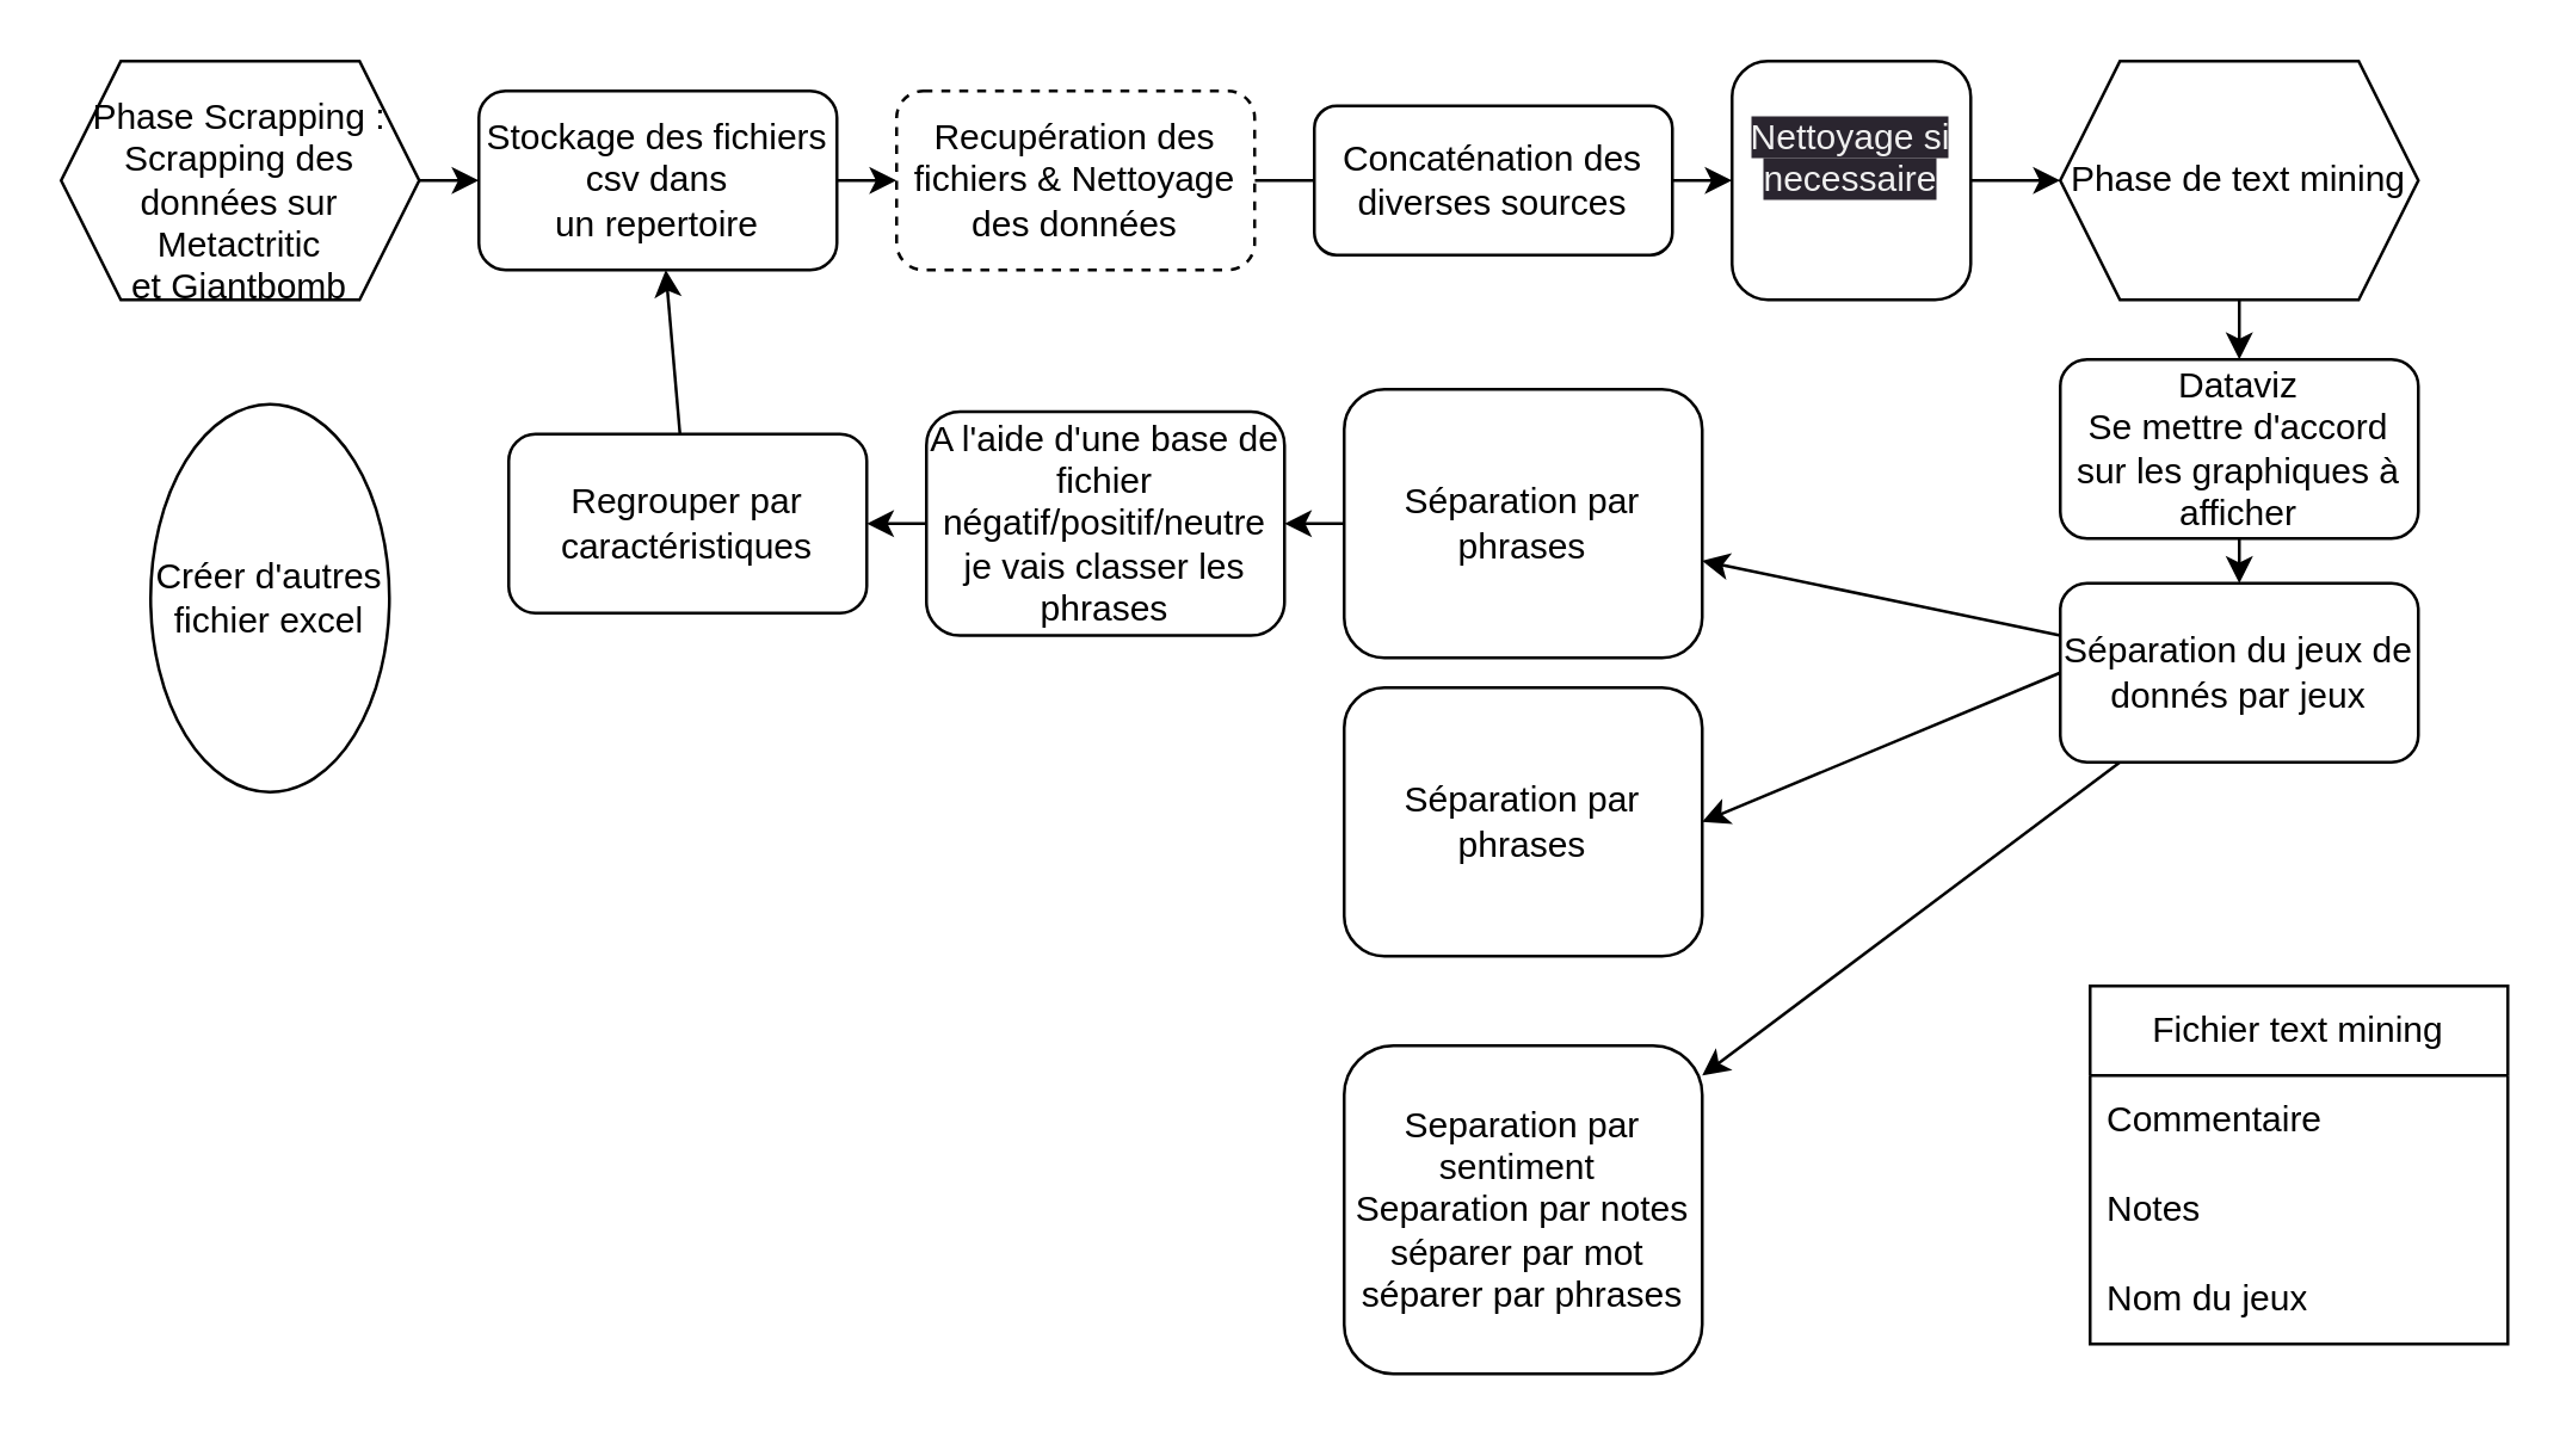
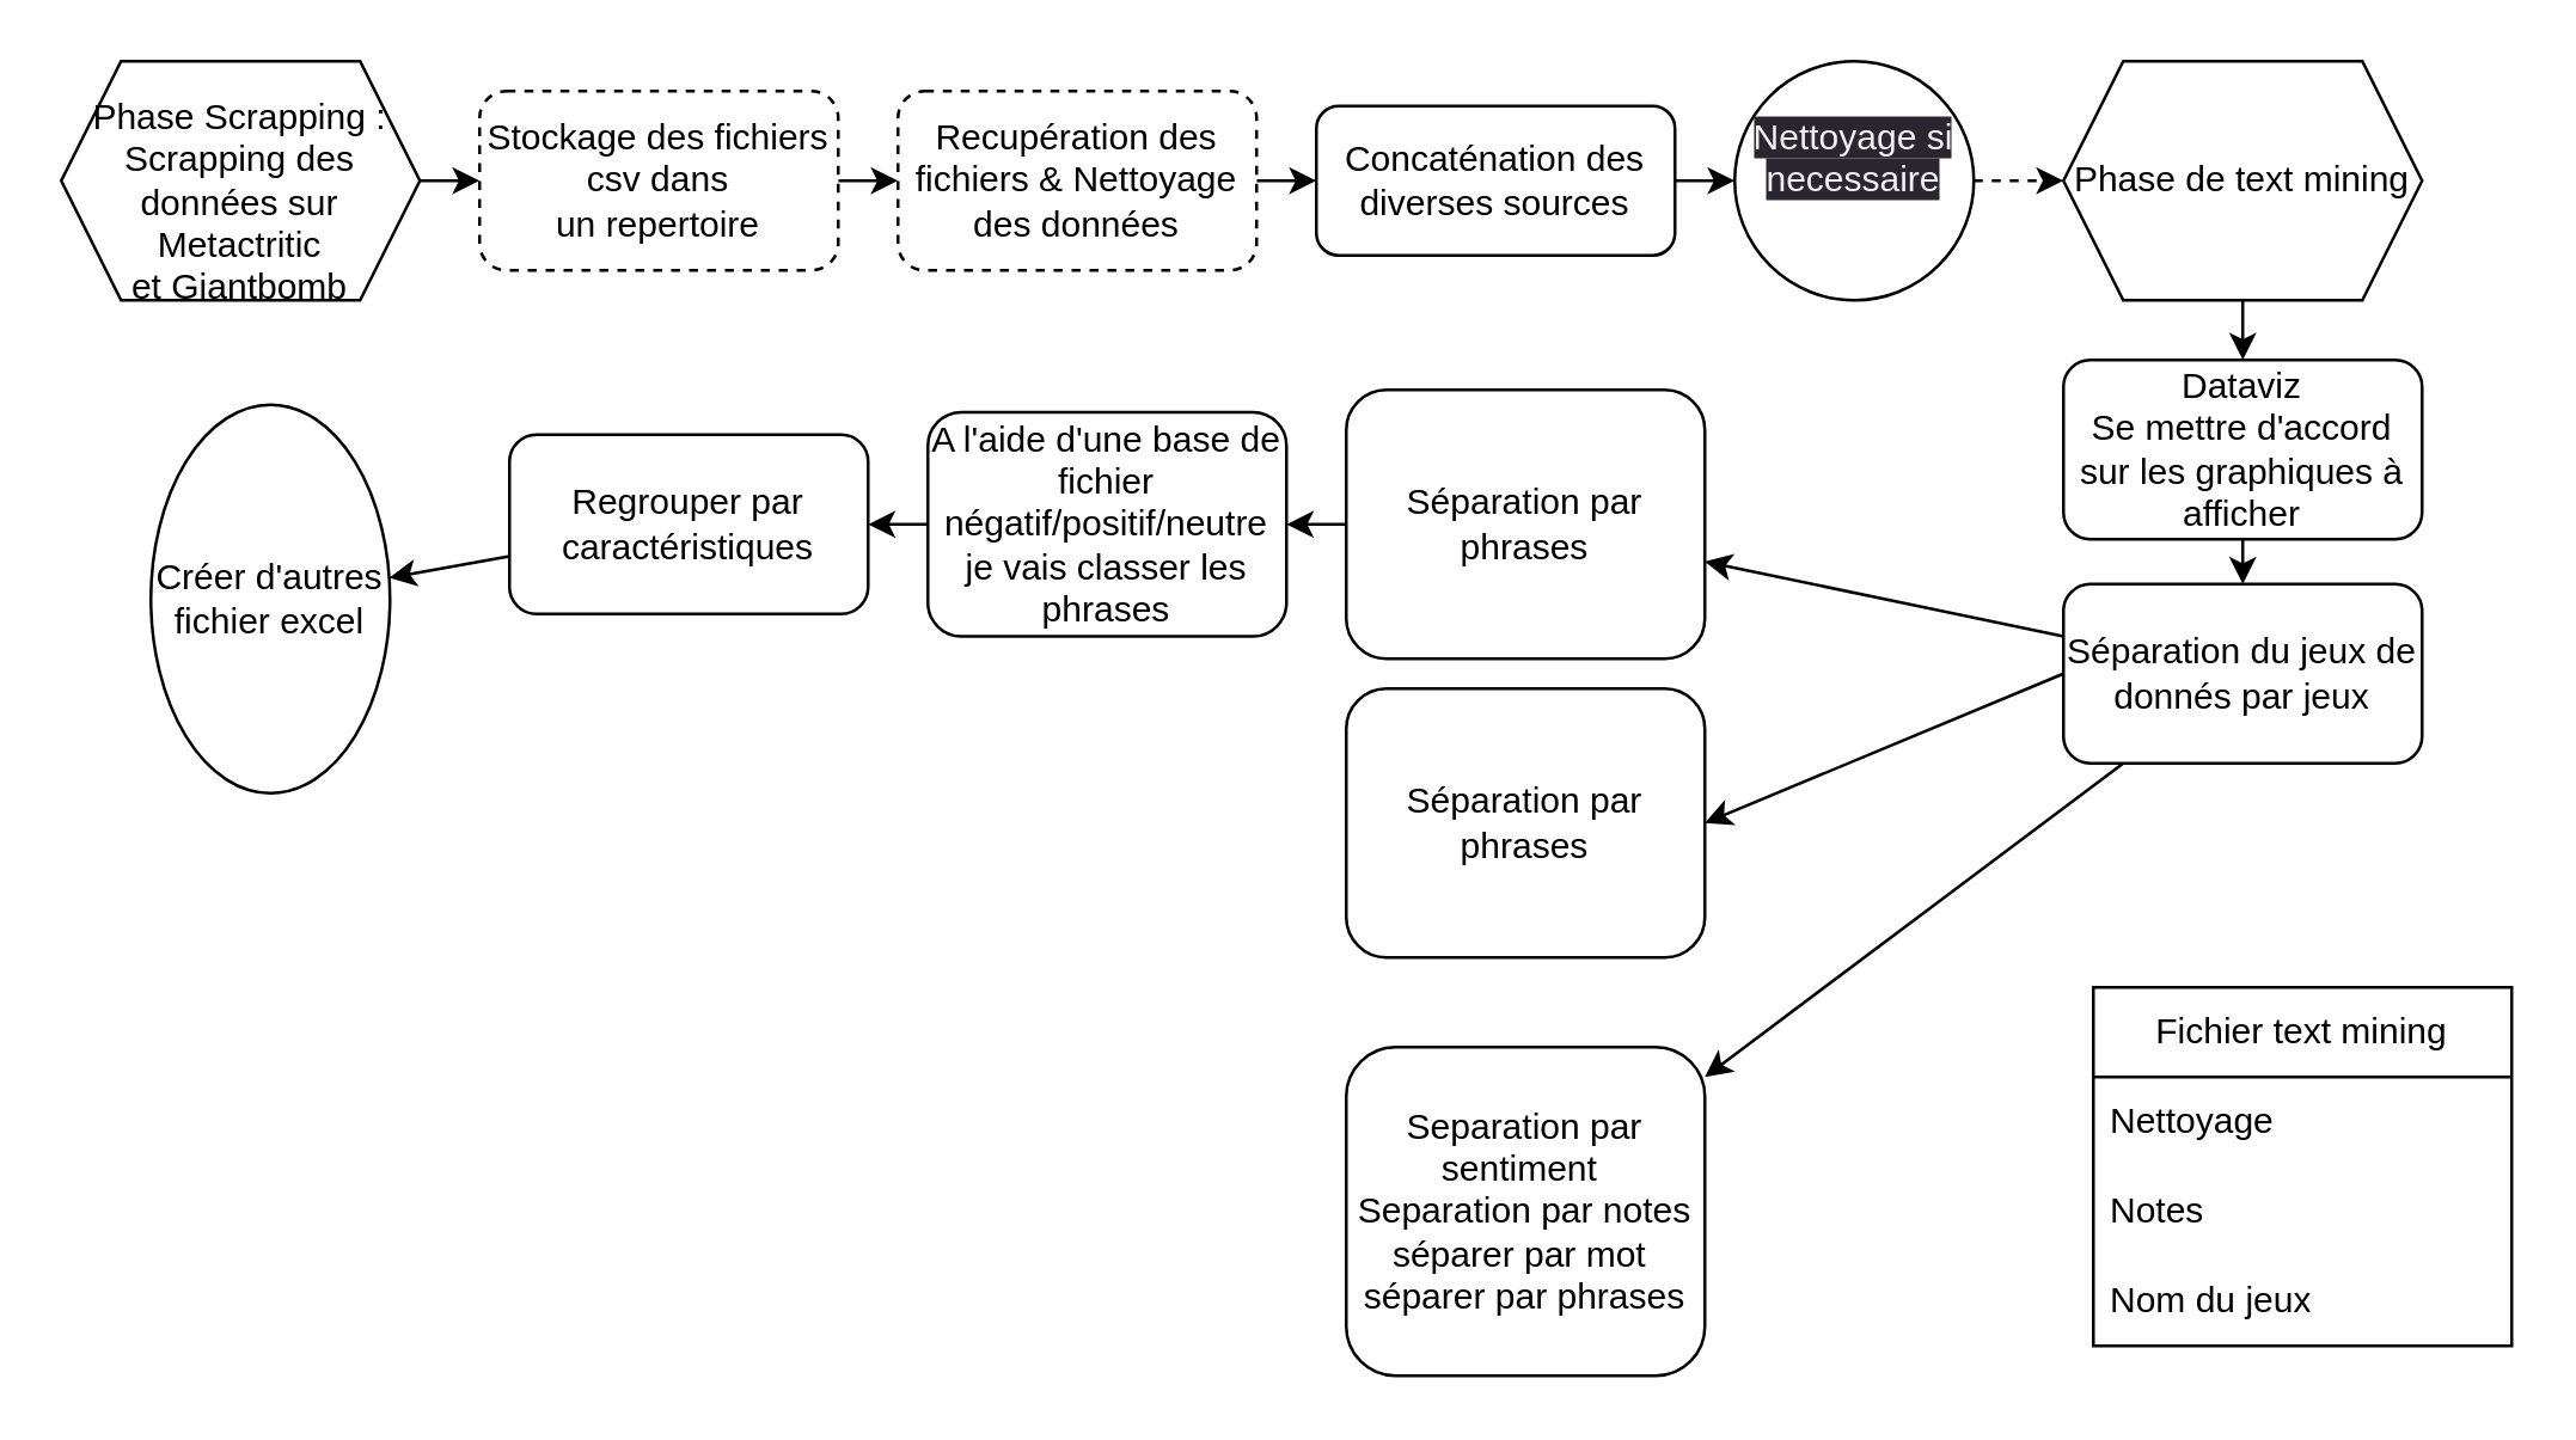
  <mxCell id="0" />
  <mxCell id="1" parent="0" />
  <mxCell id="2" value="" style="edgeStyle=none;html=1;exitX=1;exitY=0.5;exitDx=0;exitDy=0;" parent="1" source="13" target="4" edge="1"><mxGeometry relative="1" as="geometry"><mxPoint x="160" y="60" as="sourcePoint" /></mxGeometry></mxCell>
  <mxCell id="3" value="" style="edgeStyle=none;html=1;" parent="1" source="4" target="8" edge="1"><mxGeometry relative="1" as="geometry" /></mxCell>
- <mxCell id="4" value="Stockage des fichiers csv dans un&amp;nbsp;repertoire" style="rounded=1;whiteSpace=wrap;html=1;" parent="1" vertex="1"><mxGeometry x="160" y="30" width="120" height="60" as="geometry" /></mxCell>
+ <mxCell id="4" value="Stockage des fichiers csv dans un&amp;nbsp;repertoire" style="rounded=1;whiteSpace=wrap;html=1;dashed=1;" parent="1" vertex="1"><mxGeometry x="160" y="30" width="120" height="60" as="geometry" /></mxCell>
  <mxCell id="5" style="edgeStyle=none;html=1;exitX=1;exitY=0.5;exitDx=0;exitDy=0;entryX=0;entryY=0.5;entryDx=0;entryDy=0;" parent="1" source="6" target="10" edge="1"><mxGeometry relative="1" as="geometry"><mxPoint x="680" y="60" as="targetPoint" /></mxGeometry></mxCell>
  <mxCell id="6" value="Concaténation des diverses sources" style="whiteSpace=wrap;html=1;rounded=1;" parent="1" vertex="1"><mxGeometry x="440" y="35" width="120" height="50" as="geometry" /></mxCell>
- <mxCell id="7" value="" style="edgeStyle=none;html=1;endArrow=none;" parent="1" source="8" target="6" edge="1"><mxGeometry relative="1" as="geometry" /></mxCell>
+ <mxCell id="7" value="" style="edgeStyle=none;html=1;" parent="1" source="8" target="6" edge="1"><mxGeometry relative="1" as="geometry" /></mxCell>
  <mxCell id="8" value="Recupération des fichiers &amp;amp; Nettoyage des données" style="whiteSpace=wrap;html=1;rounded=1;dashed=1;" parent="1" vertex="1"><mxGeometry x="300" y="30" width="120" height="60" as="geometry" /></mxCell>
- <mxCell id="9" value="" style="edgeStyle=none;html=1;" parent="1" source="10" target="12" edge="1"><mxGeometry relative="1" as="geometry" /></mxCell>
- <mxCell id="10" value="&#10;&lt;span style=&quot;color: rgb(240, 240, 240); font-family: Helvetica; font-size: 12px; font-style: normal; font-variant-ligatures: normal; font-variant-caps: normal; font-weight: 400; letter-spacing: normal; orphans: 2; text-align: center; text-indent: 0px; text-transform: none; widows: 2; word-spacing: 0px; -webkit-text-stroke-width: 0px; background-color: rgb(42, 37, 47); text-decoration-thickness: initial; text-decoration-style: initial; text-decoration-color: initial; float: none; display: inline !important;&quot;&gt;Nettoyage si necessaire&lt;/span&gt;&#10;&#10;" style="whiteSpace=wrap;html=1;aspect=fixed;rounded=1;" parent="1" vertex="1"><mxGeometry x="580" y="20" width="80" height="80" as="geometry" /></mxCell>
+ <mxCell id="9" value="" style="edgeStyle=none;html=1;dashed=1;" parent="1" source="10" target="12" edge="1"><mxGeometry relative="1" as="geometry" /></mxCell>
+ <mxCell id="10" value="&#10;&lt;span style=&quot;color: rgb(240, 240, 240); font-family: Helvetica; font-size: 12px; font-style: normal; font-variant-ligatures: normal; font-variant-caps: normal; font-weight: 400; letter-spacing: normal; orphans: 2; text-align: center; text-indent: 0px; text-transform: none; widows: 2; word-spacing: 0px; -webkit-text-stroke-width: 0px; background-color: rgb(42, 37, 47); text-decoration-thickness: initial; text-decoration-style: initial; text-decoration-color: initial; float: none; display: inline !important;&quot;&gt;Nettoyage si necessaire&lt;/span&gt;&#10;&#10;" style="ellipse;whiteSpace=wrap;html=1;aspect=fixed;" parent="1" vertex="1"><mxGeometry x="580" y="20" width="80" height="80" as="geometry" /></mxCell>
  <mxCell id="11" value="" style="edgeStyle=none;html=1;entryX=0.5;entryY=0;entryDx=0;entryDy=0;" parent="1" source="12" target="20" edge="1"><mxGeometry relative="1" as="geometry" /></mxCell>
  <mxCell id="12" value="Phase de text mining" style="shape=hexagon;perimeter=hexagonPerimeter2;whiteSpace=wrap;html=1;fixedSize=1;" parent="1" vertex="1"><mxGeometry x="690" y="20" width="120" height="80" as="geometry" /></mxCell>
  <mxCell id="13" value="&lt;br&gt;Phase Scrapping :&lt;br&gt;Scrapping des données sur Metactritic&lt;br&gt;et Giantbomb" style="shape=hexagon;perimeter=hexagonPerimeter2;whiteSpace=wrap;html=1;fixedSize=1;" parent="1" vertex="1"><mxGeometry y="20" width="120" height="80" as="geometry" x="20" /></mxCell>
  <mxCell id="14" value="" style="edgeStyle=none;html=1;" parent="1" source="17" target="18" edge="1"><mxGeometry relative="1" as="geometry" /></mxCell>
  <mxCell id="15" value="" style="edgeStyle=none;html=1;" parent="1" source="17" target="22" edge="1"><mxGeometry relative="1" as="geometry" /></mxCell>
  <mxCell id="16" style="edgeStyle=none;html=1;exitX=0;exitY=0.5;exitDx=0;exitDy=0;entryX=1;entryY=0.5;entryDx=0;entryDy=0;" edge="1" parent="1" source="17" target="32"><mxGeometry relative="1" as="geometry" /></mxCell>
  <mxCell id="17" value="Séparation du jeux de donnés par jeux" style="rounded=1;whiteSpace=wrap;html=1;" parent="1" vertex="1"><mxGeometry x="690" y="195" width="120" height="60" as="geometry" /></mxCell>
  <mxCell id="18" value="Separation par sentiment&amp;nbsp;&lt;br&gt;Separation par notes&lt;br&gt;séparer par mot&amp;nbsp;&lt;br&gt;séparer par phrases" style="whiteSpace=wrap;html=1;rounded=1;" parent="1" vertex="1"><mxGeometry x="450" y="350" width="120" height="110" as="geometry" /></mxCell>
  <mxCell id="19" value="" style="edgeStyle=none;html=1;" parent="1" source="20" target="17" edge="1"><mxGeometry relative="1" as="geometry" /></mxCell>
  <mxCell id="20" value="Dataviz&lt;br&gt;Se mettre d'accord sur les graphiques à afficher" style="rounded=1;whiteSpace=wrap;html=1;" parent="1" vertex="1"><mxGeometry x="690" y="120" width="120" height="60" as="geometry" /></mxCell>
  <mxCell id="21" value="" style="edgeStyle=none;html=1;" parent="1" source="22" target="24" edge="1"><mxGeometry relative="1" as="geometry" /></mxCell>
  <mxCell id="22" value="Séparation par phrases" style="rounded=1;whiteSpace=wrap;html=1;" parent="1" vertex="1"><mxGeometry x="450" y="130" width="120" height="90" as="geometry" /></mxCell>
  <mxCell id="23" value="" style="edgeStyle=none;html=1;" parent="1" source="24" target="26" edge="1"><mxGeometry relative="1" as="geometry" /></mxCell>
  <mxCell id="24" value="A l'aide d'une base de fichier négatif/positif/neutre je vais classer les phrases" style="whiteSpace=wrap;html=1;rounded=1;" parent="1" vertex="1"><mxGeometry x="310" y="137.5" width="120" height="75" as="geometry" /></mxCell>
- <mxCell id="25" value="" style="edgeStyle=none;html=1;" edge="1" parent="1" source="26" target="4"><mxGeometry relative="1" as="geometry" /></mxCell>
+ <mxCell id="25" value="" style="edgeStyle=none;html=1;" edge="1" parent="1" source="26" target="31"><mxGeometry relative="1" as="geometry" /></mxCell>
  <mxCell id="26" value="Regrouper par caractéristiques" style="whiteSpace=wrap;html=1;rounded=1;" parent="1" vertex="1"><mxGeometry x="170" y="145" width="120" height="60" as="geometry" /></mxCell>
  <mxCell id="27" value="Fichier text mining" style="swimlane;fontStyle=0;childLayout=stackLayout;horizontal=1;startSize=30;horizontalStack=0;resizeParent=1;resizeParentMax=0;resizeLast=0;collapsible=1;marginBottom=0;whiteSpace=wrap;html=1;" parent="1" vertex="1"><mxGeometry x="700" y="330" width="140" height="120" as="geometry" /></mxCell>
- <mxCell id="28" value="Commentaire" style="text;strokeColor=none;fillColor=none;align=left;verticalAlign=middle;spacingLeft=4;spacingRight=4;overflow=hidden;points=[[0,0.5],[1,0.5]];portConstraint=eastwest;rotatable=0;whiteSpace=wrap;html=1;" parent="27" vertex="1"><mxGeometry y="30" width="140" height="30" as="geometry" /></mxCell>
+ <mxCell id="28" value="Nettoyage" style="text;strokeColor=none;fillColor=none;align=left;verticalAlign=middle;spacingLeft=4;spacingRight=4;overflow=hidden;points=[[0,0.5],[1,0.5]];portConstraint=eastwest;rotatable=0;whiteSpace=wrap;html=1;" parent="27" vertex="1"><mxGeometry y="30" width="140" height="30" as="geometry" /></mxCell>
  <mxCell id="29" value="Notes" style="text;strokeColor=none;fillColor=none;align=left;verticalAlign=middle;spacingLeft=4;spacingRight=4;overflow=hidden;points=[[0,0.5],[1,0.5]];portConstraint=eastwest;rotatable=0;whiteSpace=wrap;html=1;" parent="27" vertex="1"><mxGeometry y="60" width="140" height="30" as="geometry" /></mxCell>
  <mxCell id="30" value="Nom du jeux" style="text;strokeColor=none;fillColor=none;align=left;verticalAlign=middle;spacingLeft=4;spacingRight=4;overflow=hidden;points=[[0,0.5],[1,0.5]];portConstraint=eastwest;rotatable=0;whiteSpace=wrap;html=1;" parent="27" vertex="1"><mxGeometry y="90" width="140" height="30" as="geometry" /></mxCell>
  <mxCell id="31" value="Créer d'autres fichier excel" style="ellipse;whiteSpace=wrap;html=1;rounded=1;" vertex="1" parent="1"><mxGeometry x="50" y="135" width="80" height="130" as="geometry" /></mxCell>
  <mxCell id="32" value="Séparation par phrases" style="rounded=1;whiteSpace=wrap;html=1;" vertex="1" parent="1"><mxGeometry x="450" y="230" width="120" height="90" as="geometry" /></mxCell>
